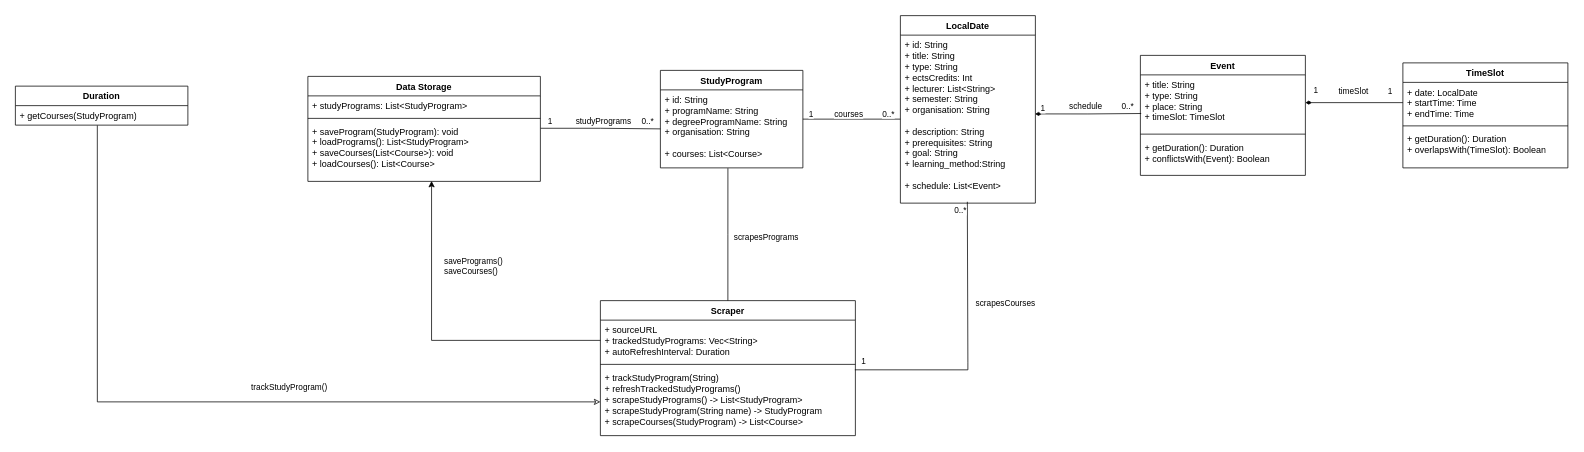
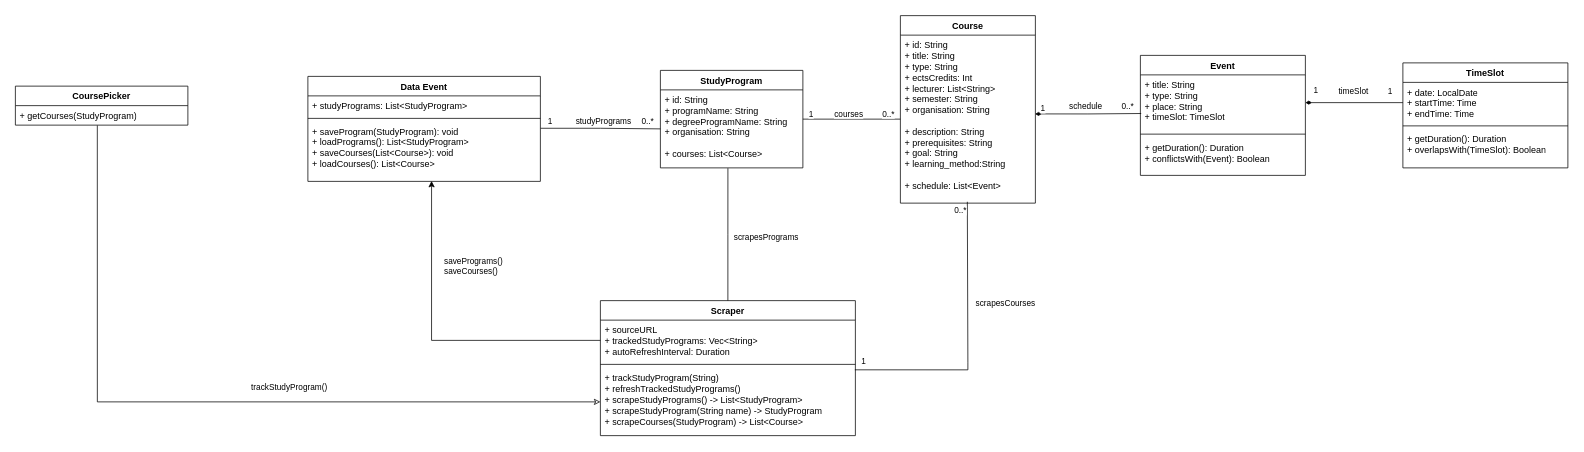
  <mxCell id="0" />
  <mxCell id="1" parent="0" />
- <mxCell id="2" value="LocalDate" style="swimlane;fontStyle=1;align=center;verticalAlign=top;childLayout=stackLayout;horizontal=1;startSize=26;horizontalStack=0;resizeParent=1;resizeParentMax=0;resizeLast=0;collapsible=1;marginBottom=0;whiteSpace=wrap;html=1;" vertex="1" parent="1"><mxGeometry x="1200" y="20" width="180" height="250" as="geometry" /></mxCell>
+ <mxCell id="2" value="Course" style="swimlane;fontStyle=1;align=center;verticalAlign=top;childLayout=stackLayout;horizontal=1;startSize=26;horizontalStack=0;resizeParent=1;resizeParentMax=0;resizeLast=0;collapsible=1;marginBottom=0;whiteSpace=wrap;html=1;" vertex="1" parent="1"><mxGeometry x="1200" y="20" width="180" height="250" as="geometry" /></mxCell>
  <mxCell id="3" value="&lt;div&gt;+ id: String&lt;/div&gt;&lt;div&gt;+ title: String&lt;/div&gt;&lt;div&gt;+ type: String&lt;/div&gt;&lt;div&gt;+ ectsCredits: Int&lt;/div&gt;&lt;div&gt;+ lecturer: List&amp;lt;String&amp;gt;&lt;/div&gt;&lt;div&gt;+ semester: String&lt;/div&gt;&lt;div&gt;+ organisation: String&lt;/div&gt;&lt;div&gt;&lt;br&gt;&lt;/div&gt;&lt;div&gt;+ description: String&lt;/div&gt;&lt;div&gt;+ prerequisites: String&lt;/div&gt;&lt;div&gt;+ goal: String&lt;/div&gt;&lt;div&gt;+ learning_method:String&lt;/div&gt;&lt;div&gt;&lt;br&gt;&lt;/div&gt;&lt;div&gt;+ schedule: List&amp;lt;Event&amp;gt;&lt;/div&gt;" style="text;strokeColor=none;fillColor=none;align=left;verticalAlign=top;spacingLeft=4;spacingRight=4;overflow=hidden;rotatable=0;points=[[0,0.5],[1,0.5]];portConstraint=eastwest;whiteSpace=wrap;html=1;" vertex="1" parent="2"><mxGeometry y="26" width="180" height="224" as="geometry" /></mxCell>
  <mxCell id="4" value="Scraper" style="swimlane;fontStyle=1;align=center;verticalAlign=top;childLayout=stackLayout;horizontal=1;startSize=26;horizontalStack=0;resizeParent=1;resizeParentMax=0;resizeLast=0;collapsible=1;marginBottom=0;whiteSpace=wrap;html=1;" vertex="1" parent="1"><mxGeometry x="800" y="400" width="340" height="180" as="geometry" /></mxCell>
  <mxCell id="5" value="+ sourceURL&lt;br&gt;&lt;div&gt;+ trackedStudyPrograms: Vec&amp;lt;String&amp;gt;&lt;/div&gt;&lt;div&gt;+ autoRefreshInterval: Duration&lt;br&gt;&lt;/div&gt;" style="text;strokeColor=none;fillColor=none;align=left;verticalAlign=top;spacingLeft=4;spacingRight=4;overflow=hidden;rotatable=0;points=[[0,0.5],[1,0.5]];portConstraint=eastwest;whiteSpace=wrap;html=1;" vertex="1" parent="4"><mxGeometry y="26" width="340" height="54" as="geometry" /></mxCell>
  <mxCell id="6" value="" style="line;strokeWidth=1;fillColor=none;align=left;verticalAlign=middle;spacingTop=-1;spacingLeft=3;spacingRight=3;rotatable=0;labelPosition=right;points=[];portConstraint=eastwest;strokeColor=inherit;" vertex="1" parent="4"><mxGeometry y="80" width="340" height="10" as="geometry" /></mxCell>
  <mxCell id="7" value="&lt;div&gt;+ trackStudyProgram(String)&lt;/div&gt;&lt;div&gt;+ refreshTrackedStudyPrograms()&lt;br&gt;&lt;/div&gt;&lt;div&gt;+ scrapeStudyPrograms() -&amp;gt; List&amp;lt;StudyProgram&amp;gt;&lt;br&gt;&lt;/div&gt;&lt;div&gt;+ scrapeStudyProgram(String name) -&amp;gt; StudyProgram&lt;/div&gt;&lt;div&gt;+ scrapeCourses(StudyProgram) -&amp;gt; List&amp;lt;Course&amp;gt;&lt;br&gt;&lt;/div&gt;" style="text;strokeColor=none;fillColor=none;align=left;verticalAlign=top;spacingLeft=4;spacingRight=4;overflow=hidden;rotatable=0;points=[[0,0.5],[1,0.5]];portConstraint=eastwest;whiteSpace=wrap;html=1;" vertex="1" parent="4"><mxGeometry y="90" width="340" height="90" as="geometry" /></mxCell>
  <mxCell id="8" style="edgeStyle=orthogonalEdgeStyle;rounded=0;orthogonalLoop=1;jettySize=auto;html=1;entryX=0;entryY=0.5;entryDx=0;entryDy=0;endArrow=none;startFill=0;" edge="1" parent="1" source="12" target="3"><mxGeometry relative="1" as="geometry" /></mxCell>
  <mxCell id="9" value="0..*" style="edgeLabel;html=1;align=center;verticalAlign=middle;resizable=0;points=[];" vertex="1" connectable="0" parent="8"><mxGeometry x="0.742" relative="1" as="geometry"><mxPoint y="-8" as="offset" /></mxGeometry></mxCell>
  <mxCell id="10" value="1" style="edgeLabel;html=1;align=center;verticalAlign=middle;resizable=0;points=[];" vertex="1" connectable="0" parent="8"><mxGeometry x="-0.803" y="1" relative="1" as="geometry"><mxPoint x="-3" y="-7" as="offset" /></mxGeometry></mxCell>
  <mxCell id="11" value="courses" style="edgeLabel;html=1;align=center;verticalAlign=middle;resizable=0;points=[];" vertex="1" connectable="0" parent="8"><mxGeometry x="-0.119" y="1" relative="1" as="geometry"><mxPoint x="3" y="-7" as="offset" /></mxGeometry></mxCell>
  <mxCell id="12" value="StudyProgram" style="swimlane;fontStyle=1;align=center;verticalAlign=top;childLayout=stackLayout;horizontal=1;startSize=26;horizontalStack=0;resizeParent=1;resizeParentMax=0;resizeLast=0;collapsible=1;marginBottom=0;whiteSpace=wrap;html=1;" vertex="1" parent="1"><mxGeometry x="880" y="93" width="190" height="130" as="geometry" /></mxCell>
  <mxCell id="13" value="&lt;div&gt;+ id: String&lt;/div&gt;&lt;div&gt;+ programName: String&lt;/div&gt;&lt;div&gt;+ degreeProgramName: String&lt;br&gt;&lt;/div&gt;&lt;div&gt;+ organisation: String&lt;/div&gt;&lt;div&gt;&lt;br&gt;&lt;/div&gt;&lt;div&gt;+ courses: List&amp;lt;Course&amp;gt;&lt;br&gt;&lt;/div&gt;" style="text;strokeColor=none;fillColor=none;align=left;verticalAlign=top;spacingLeft=4;spacingRight=4;overflow=hidden;rotatable=0;points=[[0,0.5],[1,0.5]];portConstraint=eastwest;whiteSpace=wrap;html=1;" vertex="1" parent="12"><mxGeometry y="26" width="190" height="104" as="geometry" /></mxCell>
- <mxCell id="14" value="Data Storage" style="swimlane;fontStyle=1;align=center;verticalAlign=top;childLayout=stackLayout;horizontal=1;startSize=26;horizontalStack=0;resizeParent=1;resizeParentMax=0;resizeLast=0;collapsible=1;marginBottom=0;whiteSpace=wrap;html=1;" vertex="1" parent="1"><mxGeometry x="410" y="101" width="310" height="140" as="geometry" /></mxCell>
+ <mxCell id="14" value="Data Event" style="swimlane;fontStyle=1;align=center;verticalAlign=top;childLayout=stackLayout;horizontal=1;startSize=26;horizontalStack=0;resizeParent=1;resizeParentMax=0;resizeLast=0;collapsible=1;marginBottom=0;whiteSpace=wrap;html=1;" vertex="1" parent="1"><mxGeometry x="410" y="101" width="310" height="140" as="geometry" /></mxCell>
  <mxCell id="15" value="+ studyPrograms: List&amp;lt;StudyProgram&amp;gt;" style="text;strokeColor=none;fillColor=none;align=left;verticalAlign=top;spacingLeft=4;spacingRight=4;overflow=hidden;rotatable=0;points=[[0,0.5],[1,0.5]];portConstraint=eastwest;whiteSpace=wrap;html=1;" vertex="1" parent="14"><mxGeometry y="26" width="310" height="26" as="geometry" /></mxCell>
  <mxCell id="16" value="" style="line;strokeWidth=1;fillColor=none;align=left;verticalAlign=middle;spacingTop=-1;spacingLeft=3;spacingRight=3;rotatable=0;labelPosition=right;points=[];portConstraint=eastwest;strokeColor=inherit;" vertex="1" parent="14"><mxGeometry y="52" width="310" height="8" as="geometry" /></mxCell>
  <mxCell id="17" value="+ saveProgram(StudyProgram): void&lt;br&gt;+ loadPrograms(): List&amp;lt;StudyProgram&amp;gt;&lt;br&gt;+ saveCourses(List&amp;lt;Course&amp;gt;): void&lt;br&gt;+ loadCourses(): List&amp;lt;Course&amp;gt;" style="text;strokeColor=none;fillColor=none;align=left;verticalAlign=top;spacingLeft=4;spacingRight=4;overflow=hidden;rotatable=0;points=[[0,0.5],[1,0.5]];portConstraint=eastwest;whiteSpace=wrap;html=1;" vertex="1" parent="14"><mxGeometry y="60" width="310" height="80" as="geometry" /></mxCell>
- <mxCell id="18" value="Duration" style="swimlane;fontStyle=1;align=center;verticalAlign=top;childLayout=stackLayout;horizontal=1;startSize=26;horizontalStack=0;resizeParent=1;resizeParentMax=0;resizeLast=0;collapsible=1;marginBottom=0;whiteSpace=wrap;html=1;" vertex="1" parent="1"><mxGeometry x="20" y="114" width="230" height="52" as="geometry" /></mxCell>
+ <mxCell id="18" value="CoursePicker" style="swimlane;fontStyle=1;align=center;verticalAlign=top;childLayout=stackLayout;horizontal=1;startSize=26;horizontalStack=0;resizeParent=1;resizeParentMax=0;resizeLast=0;collapsible=1;marginBottom=0;whiteSpace=wrap;html=1;" vertex="1" parent="1"><mxGeometry x="20" y="114" width="230" height="52" as="geometry" /></mxCell>
  <mxCell id="19" value="+ getCourses(StudyProgram)" style="text;strokeColor=none;fillColor=none;align=left;verticalAlign=top;spacingLeft=4;spacingRight=4;overflow=hidden;rotatable=0;points=[[0,0.5],[1,0.5]];portConstraint=eastwest;whiteSpace=wrap;html=1;" vertex="1" parent="18"><mxGeometry y="26" width="230" height="26" as="geometry" /></mxCell>
  <mxCell id="20" style="edgeStyle=orthogonalEdgeStyle;rounded=0;orthogonalLoop=1;jettySize=auto;html=1;exitX=1.001;exitY=0.115;exitDx=0;exitDy=0;entryX=0;entryY=0.5;entryDx=0;entryDy=0;exitPerimeter=0;endArrow=none;startFill=0;" edge="1" parent="1" source="17" target="13"><mxGeometry relative="1" as="geometry" /></mxCell>
  <mxCell id="21" value="1" style="edgeLabel;html=1;align=center;verticalAlign=middle;resizable=0;points=[];" vertex="1" connectable="0" parent="20"><mxGeometry x="-0.881" y="-1" relative="1" as="geometry"><mxPoint x="2" y="-11" as="offset" /></mxGeometry></mxCell>
  <mxCell id="22" value="0..*" style="edgeLabel;html=1;align=center;verticalAlign=middle;resizable=0;points=[];" vertex="1" connectable="0" parent="20"><mxGeometry x="0.52" y="1" relative="1" as="geometry"><mxPoint x="21" y="-10" as="offset" /></mxGeometry></mxCell>
  <mxCell id="23" value="studyPrograms" style="edgeLabel;html=1;align=center;verticalAlign=middle;resizable=0;points=[];" vertex="1" connectable="0" parent="20"><mxGeometry x="0.046" y="1" relative="1" as="geometry"><mxPoint y="-10" as="offset" /></mxGeometry></mxCell>
  <mxCell id="24" style="edgeStyle=orthogonalEdgeStyle;rounded=0;orthogonalLoop=1;jettySize=auto;html=1;exitX=0;exitY=0.5;exitDx=0;exitDy=0;entryX=0.532;entryY=0.993;entryDx=0;entryDy=0;entryPerimeter=0;" edge="1" parent="1" source="5" target="17"><mxGeometry relative="1" as="geometry"><mxPoint x="1020" y="510" as="targetPoint" /></mxGeometry></mxCell>
  <mxCell id="25" value="&lt;div align=&quot;left&quot;&gt;savePrograms()&lt;/div&gt;&lt;div align=&quot;left&quot;&gt;saveCourses()&lt;br&gt;&lt;/div&gt;" style="edgeLabel;html=1;align=left;verticalAlign=middle;resizable=0;points=[];" vertex="1" connectable="0" parent="24"><mxGeometry x="0.483" relative="1" as="geometry"><mxPoint x="15" as="offset" /></mxGeometry></mxCell>
  <mxCell id="26" value="TimeSlot" style="swimlane;fontStyle=1;align=center;verticalAlign=top;childLayout=stackLayout;horizontal=1;startSize=26;horizontalStack=0;resizeParent=1;resizeParentMax=0;resizeLast=0;collapsible=1;marginBottom=0;whiteSpace=wrap;html=1;" vertex="1" parent="1"><mxGeometry x="1870" y="83" width="220" height="140" as="geometry" /></mxCell>
  <mxCell id="27" value="&lt;div&gt;+ date: LocalDate&lt;/div&gt;&lt;div&gt;+ startTime: Time&lt;/div&gt;&lt;div&gt;+ endTime: Time&lt;/div&gt;" style="text;strokeColor=none;fillColor=none;align=left;verticalAlign=top;spacingLeft=4;spacingRight=4;overflow=hidden;rotatable=0;points=[[0,0.5],[1,0.5]];portConstraint=eastwest;whiteSpace=wrap;html=1;" vertex="1" parent="26"><mxGeometry y="26" width="220" height="54" as="geometry" /></mxCell>
  <mxCell id="28" value="" style="line;strokeWidth=1;fillColor=none;align=left;verticalAlign=middle;spacingTop=-1;spacingLeft=3;spacingRight=3;rotatable=0;labelPosition=right;points=[];portConstraint=eastwest;strokeColor=inherit;" vertex="1" parent="26"><mxGeometry y="80" width="220" height="8" as="geometry" /></mxCell>
  <mxCell id="29" value="+ getDuration(): Duration&lt;br&gt;+ overlapsWith(TimeSlot): Boolean&lt;br&gt;&lt;br&gt;&lt;br&gt;&lt;div&gt;&lt;br&gt;&lt;/div&gt;" style="text;strokeColor=none;fillColor=none;align=left;verticalAlign=top;spacingLeft=4;spacingRight=4;overflow=hidden;rotatable=0;points=[[0,0.5],[1,0.5]];portConstraint=eastwest;whiteSpace=wrap;html=1;" vertex="1" parent="26"><mxGeometry y="88" width="220" height="52" as="geometry" /></mxCell>
  <mxCell id="30" value="Event" style="swimlane;fontStyle=1;align=center;verticalAlign=top;childLayout=stackLayout;horizontal=1;startSize=26;horizontalStack=0;resizeParent=1;resizeParentMax=0;resizeLast=0;collapsible=1;marginBottom=0;whiteSpace=wrap;html=1;" vertex="1" parent="1"><mxGeometry x="1520" y="73" width="220" height="160" as="geometry" /></mxCell>
  <mxCell id="31" value="&lt;div&gt;+ title: String&lt;/div&gt;&lt;div&gt;+ type: String&lt;/div&gt;&lt;div&gt;+ place: String&lt;/div&gt;&lt;div&gt;+ timeSlot: TimeSlot&lt;/div&gt;" style="text;strokeColor=none;fillColor=none;align=left;verticalAlign=top;spacingLeft=4;spacingRight=4;overflow=hidden;rotatable=0;points=[[0,0.5],[1,0.5]];portConstraint=eastwest;whiteSpace=wrap;html=1;" vertex="1" parent="30"><mxGeometry y="26" width="220" height="74" as="geometry" /></mxCell>
  <mxCell id="32" value="" style="line;strokeWidth=1;fillColor=none;align=left;verticalAlign=middle;spacingTop=-1;spacingLeft=3;spacingRight=3;rotatable=0;labelPosition=right;points=[];portConstraint=eastwest;strokeColor=inherit;" vertex="1" parent="30"><mxGeometry y="100" width="220" height="10" as="geometry" /></mxCell>
  <mxCell id="33" value="+ getDuration(): Duration&lt;br&gt;+ conflictsWith(Event): Boolean&lt;br&gt;&lt;br&gt;&lt;br&gt;&lt;div&gt;&lt;br&gt;&lt;br&gt;&lt;/div&gt;" style="text;strokeColor=none;fillColor=none;align=left;verticalAlign=top;spacingLeft=4;spacingRight=4;overflow=hidden;rotatable=0;points=[[0,0.5],[1,0.5]];portConstraint=eastwest;whiteSpace=wrap;html=1;" vertex="1" parent="30"><mxGeometry y="110" width="220" height="50" as="geometry" /></mxCell>
  <mxCell id="34" style="edgeStyle=orthogonalEdgeStyle;rounded=0;orthogonalLoop=1;jettySize=auto;html=1;entryX=0.005;entryY=0.696;entryDx=0;entryDy=0;entryPerimeter=0;exitX=0.998;exitY=0.469;exitDx=0;exitDy=0;exitPerimeter=0;endArrow=none;startFill=1;endFill=0;startArrow=diamondThin;" edge="1" parent="1" source="3" target="31"><mxGeometry relative="1" as="geometry"><mxPoint x="1420" y="180" as="sourcePoint" /></mxGeometry></mxCell>
  <mxCell id="35" value="0..*" style="edgeLabel;html=1;align=center;verticalAlign=middle;resizable=0;points=[];" vertex="1" connectable="0" parent="34"><mxGeometry x="0.449" y="-1" relative="1" as="geometry"><mxPoint x="20" y="-11" as="offset" /></mxGeometry></mxCell>
  <mxCell id="36" value="1" style="edgeLabel;html=1;align=center;verticalAlign=middle;resizable=0;points=[];" vertex="1" connectable="0" parent="34"><mxGeometry x="-0.762" relative="1" as="geometry"><mxPoint x="-7" y="-8" as="offset" /></mxGeometry></mxCell>
  <mxCell id="37" value="schedule" style="edgeLabel;html=1;align=center;verticalAlign=middle;resizable=0;points=[];" vertex="1" connectable="0" parent="34"><mxGeometry x="-0.06" y="1" relative="1" as="geometry"><mxPoint y="-10" as="offset" /></mxGeometry></mxCell>
  <mxCell id="38" style="edgeStyle=orthogonalEdgeStyle;rounded=0;orthogonalLoop=1;jettySize=auto;html=1;exitX=1;exitY=0.5;exitDx=0;exitDy=0;entryX=0;entryY=0.5;entryDx=0;entryDy=0;startArrow=diamondThin;startFill=1;endArrow=none;" edge="1" parent="1" source="31" target="27"><mxGeometry relative="1" as="geometry" /></mxCell>
  <mxCell id="39" value="1" style="edgeLabel;html=1;align=center;verticalAlign=middle;resizable=0;points=[];" vertex="1" connectable="0" parent="38"><mxGeometry x="-0.867" y="-1" relative="1" as="geometry"><mxPoint x="4" y="-18" as="offset" /></mxGeometry></mxCell>
  <mxCell id="40" value="1" style="edgeLabel;html=1;align=center;verticalAlign=middle;resizable=0;points=[];" vertex="1" connectable="0" parent="38"><mxGeometry x="0.564" y="1" relative="1" as="geometry"><mxPoint x="10" y="-15" as="offset" /></mxGeometry></mxCell>
  <mxCell id="41" value="timeSlot" style="edgeLabel;html=1;align=center;verticalAlign=middle;resizable=0;points=[];" vertex="1" connectable="0" parent="38"><mxGeometry x="-0.032" y="1" relative="1" as="geometry"><mxPoint y="-15" as="offset" /></mxGeometry></mxCell>
  <mxCell id="42" style="edgeStyle=orthogonalEdgeStyle;rounded=0;orthogonalLoop=1;jettySize=auto;html=1;exitX=0;exitY=0.5;exitDx=0;exitDy=0;entryX=0.475;entryY=1.013;entryDx=0;entryDy=0;entryPerimeter=0;startArrow=classic;startFill=0;endArrow=none;" edge="1" parent="1" source="7" target="19"><mxGeometry relative="1" as="geometry" /></mxCell>
  <mxCell id="43" value="trackStudyProgram()" style="edgeLabel;html=1;align=center;verticalAlign=middle;resizable=0;points=[];" vertex="1" connectable="0" parent="42"><mxGeometry x="-0.2" y="4" relative="1" as="geometry"><mxPoint y="-24" as="offset" /></mxGeometry></mxCell>
  <mxCell id="44" style="edgeStyle=orthogonalEdgeStyle;rounded=0;orthogonalLoop=1;jettySize=auto;html=1;exitX=0.5;exitY=0;exitDx=0;exitDy=0;entryX=0.474;entryY=1.005;entryDx=0;entryDy=0;entryPerimeter=0;endArrow=none;startFill=0;" edge="1" parent="1" source="4" target="13"><mxGeometry relative="1" as="geometry" /></mxCell>
  <mxCell id="45" value="scrapesPrograms" style="edgeLabel;html=1;align=center;verticalAlign=middle;resizable=0;points=[];" vertex="1" connectable="0" parent="44"><mxGeometry x="-0.034" relative="1" as="geometry"><mxPoint x="50" as="offset" /></mxGeometry></mxCell>
  <mxCell id="46" value="" style="endArrow=none;startArrow=none;endFill=1;startFill=0;html=1;rounded=0;exitX=0.998;exitY=0.025;exitDx=0;exitDy=0;exitPerimeter=0;edgeStyle=orthogonalEdgeStyle;entryX=0.496;entryY=0.992;entryDx=0;entryDy=0;entryPerimeter=0;" edge="1" parent="1" source="7" target="3"><mxGeometry width="160" relative="1" as="geometry"><mxPoint x="850" y="380" as="sourcePoint" /><mxPoint x="1150" y="320" as="targetPoint" /><Array as="points"><mxPoint x="1290" y="482" /><mxPoint x="1290" y="320" /></Array></mxGeometry></mxCell>
  <mxCell id="47" value="scrapesCourses" style="edgeLabel;html=1;align=center;verticalAlign=middle;resizable=0;points=[];" vertex="1" connectable="0" parent="46"><mxGeometry x="0.501" y="2" relative="1" as="geometry"><mxPoint x="52" y="41" as="offset" /></mxGeometry></mxCell>
  <mxCell id="48" value="1" style="edgeLabel;html=1;align=center;verticalAlign=middle;resizable=0;points=[];" vertex="1" connectable="0" parent="46"><mxGeometry x="-0.925" y="-2" relative="1" as="geometry"><mxPoint x="-3" y="-14" as="offset" /></mxGeometry></mxCell>
  <mxCell id="49" value="0..*" style="edgeLabel;html=1;align=center;verticalAlign=middle;resizable=0;points=[];" vertex="1" connectable="0" parent="46"><mxGeometry x="0.871" relative="1" as="geometry"><mxPoint x="-10" y="-12" as="offset" /></mxGeometry></mxCell>
